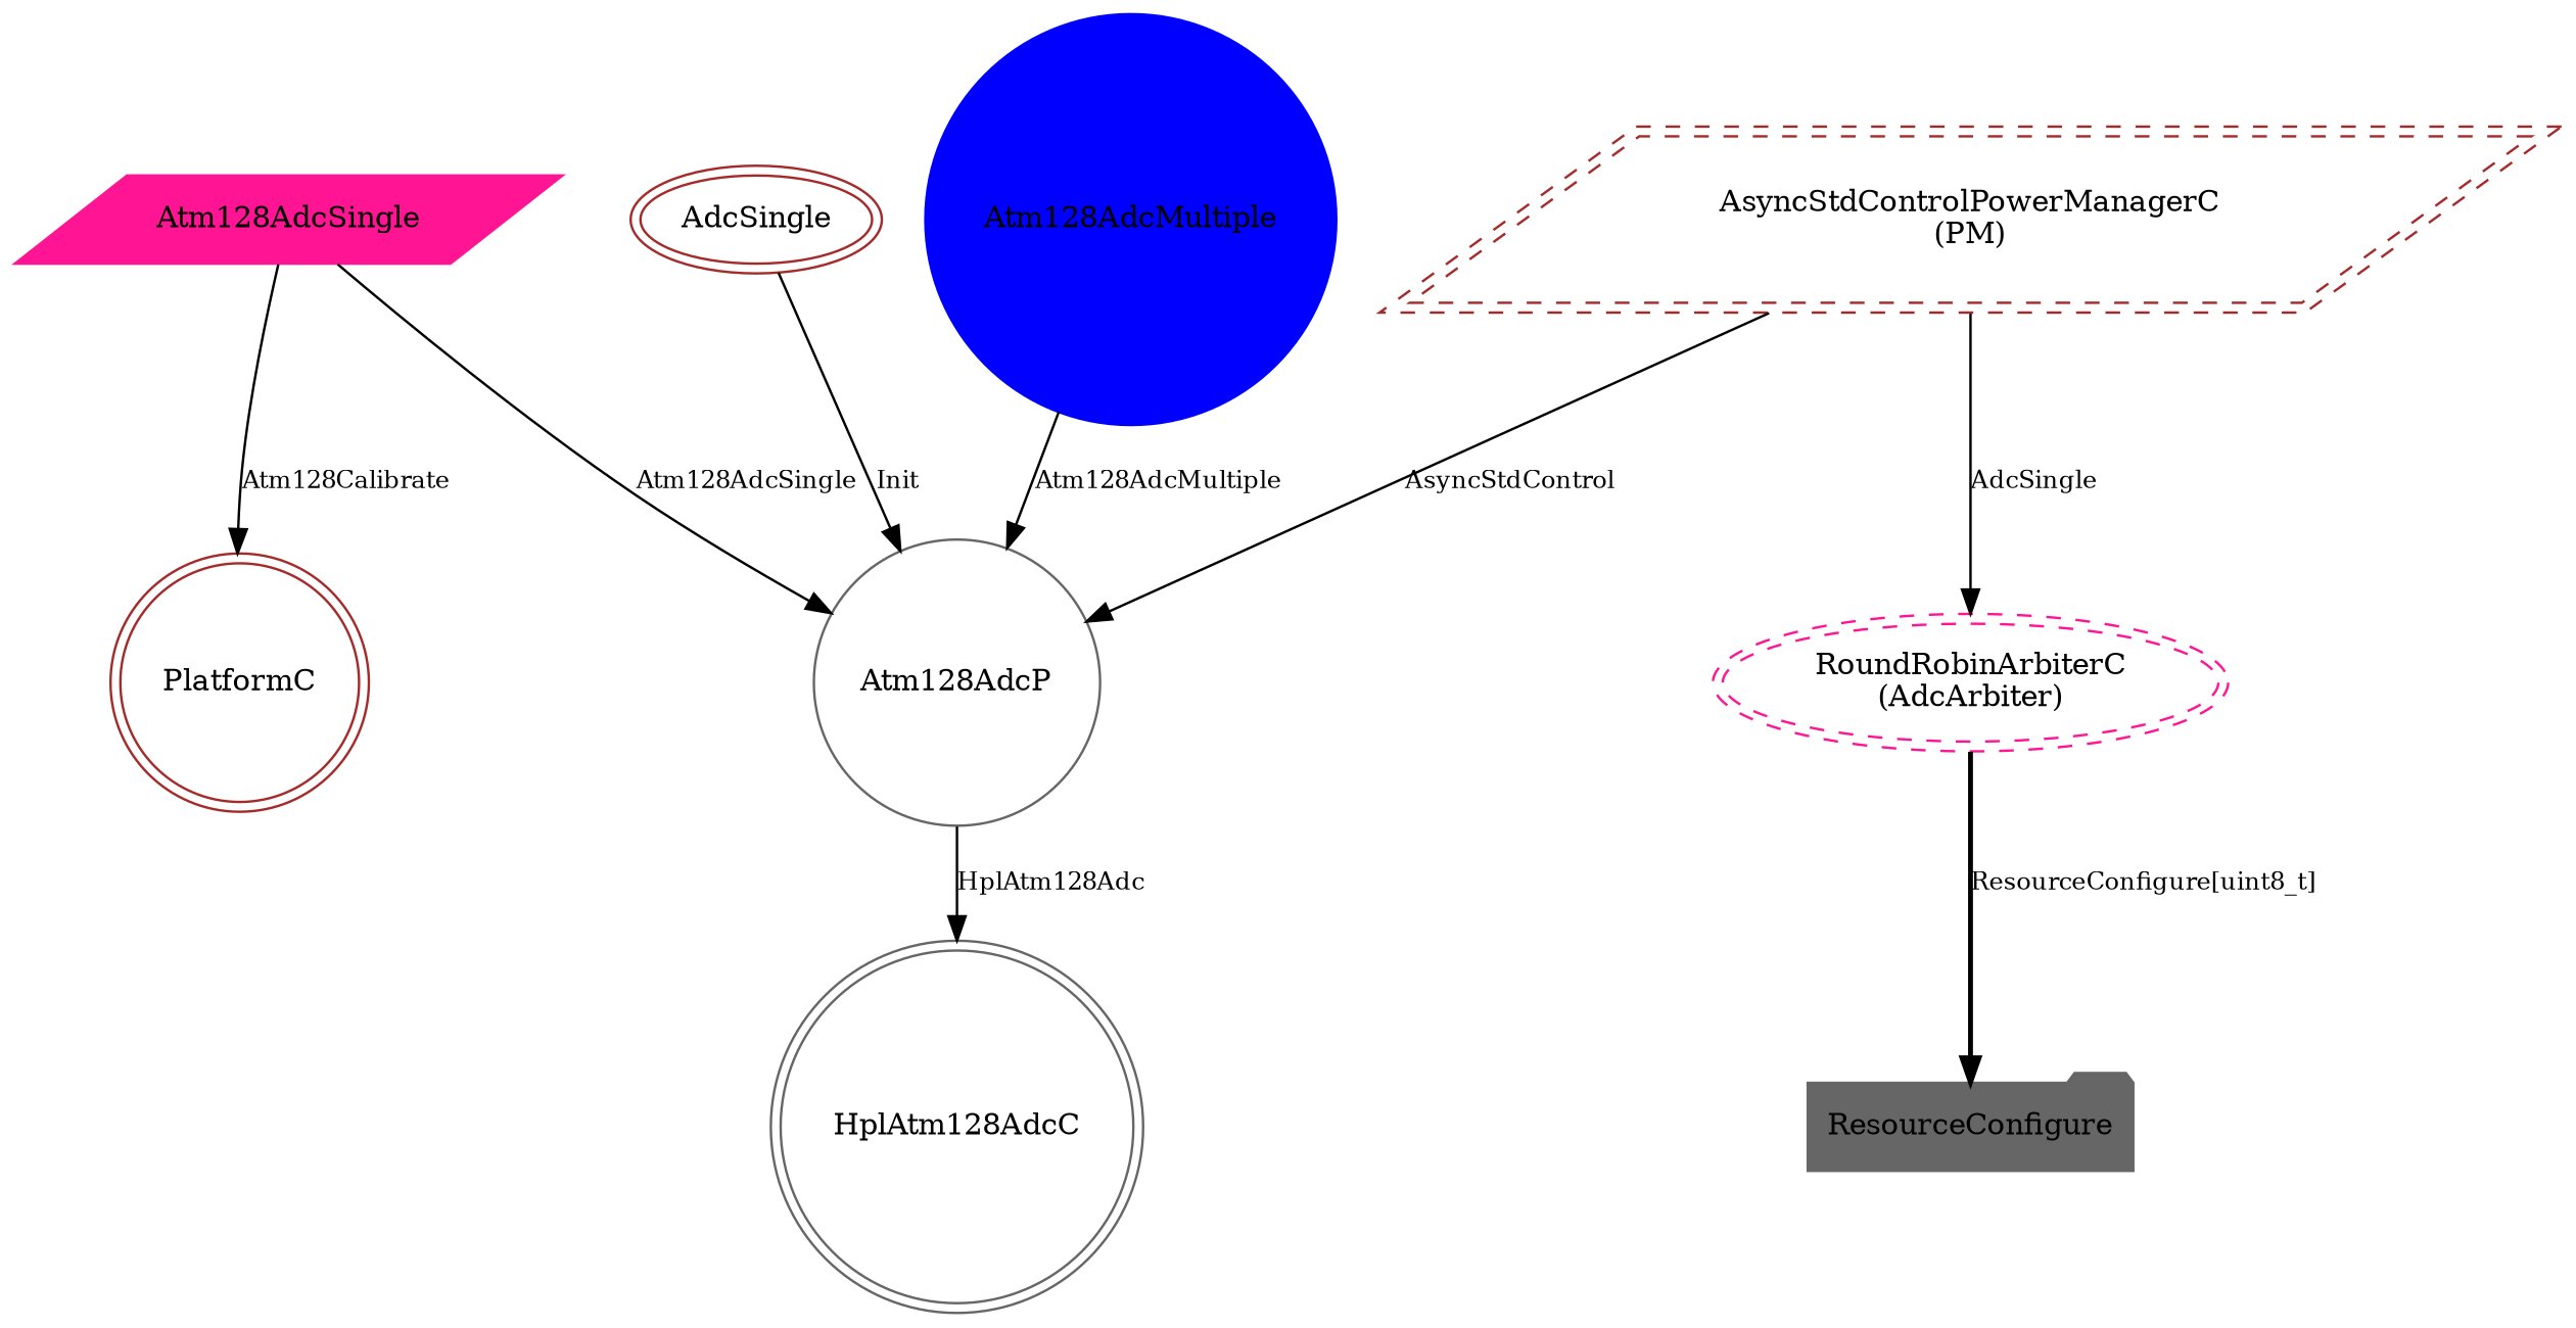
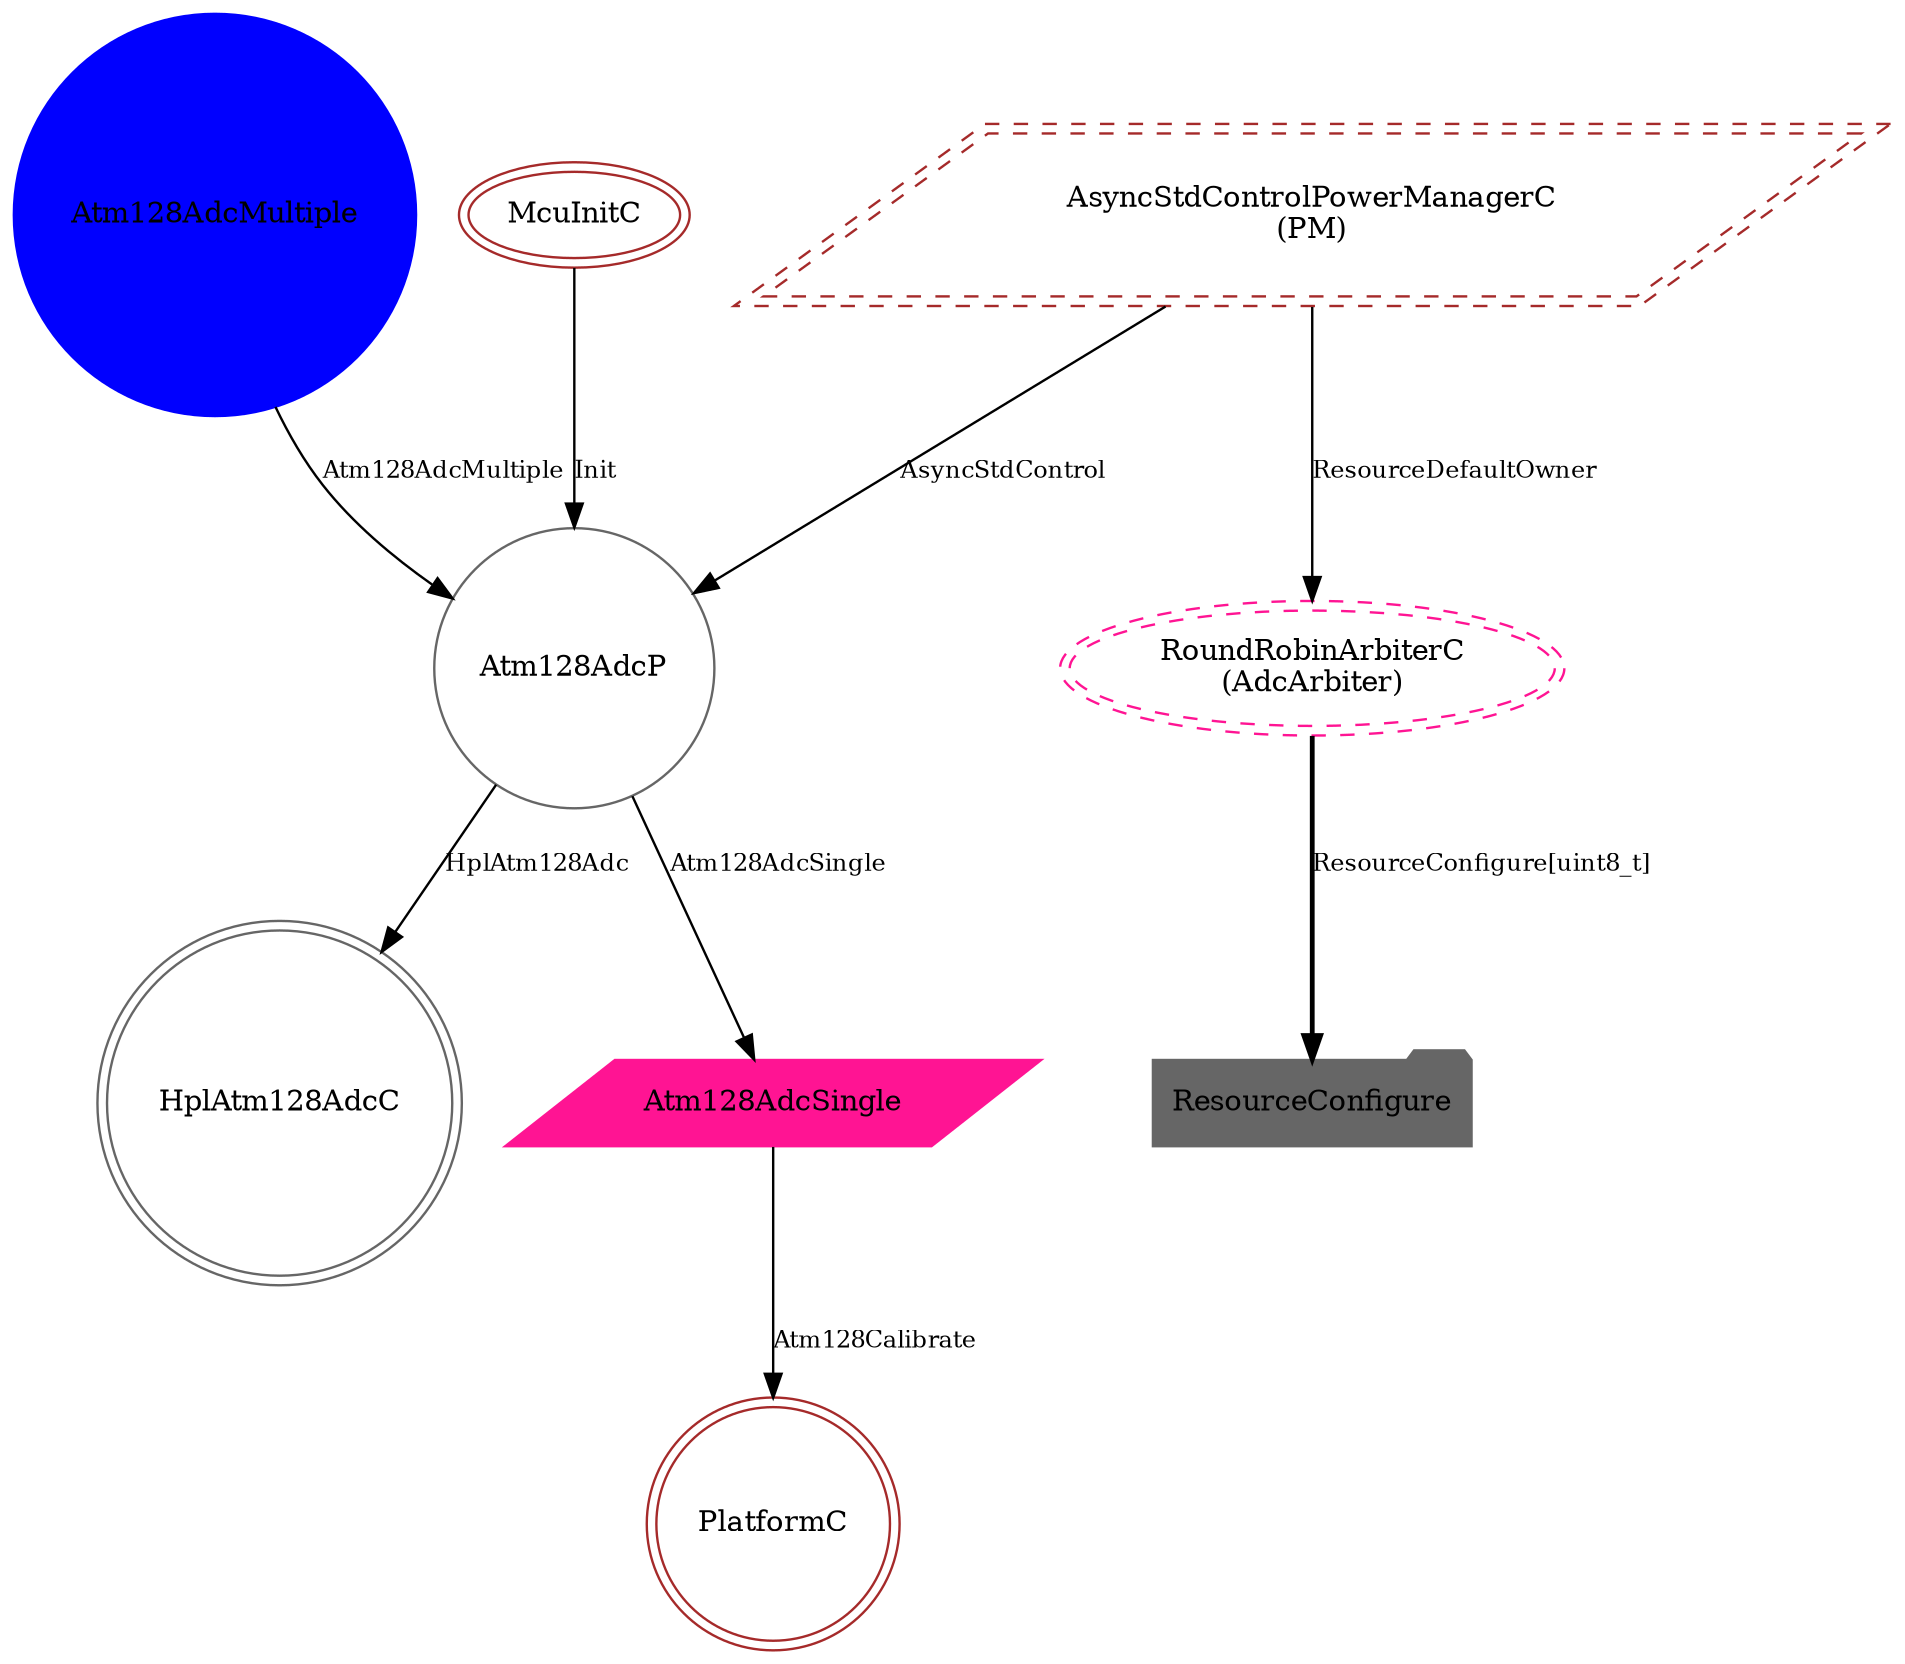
  digraph {
    node [color=gray40 fontsize=12 shape=circle peripheries=2]
    edge [fontsize=10]
    n1 [color=blue label=Atm128AdcMultiple style=filled peripheries=""]
    Atm128AdcP [peripheries=""]
    HplAtm128AdcC
    PlatformC [color=brown]
    n5 [color=deeppink label=Atm128AdcSingle shape=parallelogram style=filled peripheries=""]
    n6 [color=deeppink label="RoundRobinArbiterC\n(AdcArbiter)" shape=ellipse style=dashed]
    n7 [label=ResourceConfigure shape=folder style=filled peripheries=""]
-   McuInitC [color=brown shape=ellipse label=AdcSingle]
+   McuInitC [color=brown shape=ellipse]
    n9 [color=brown label="AsyncStdControlPowerManagerC\n(PM)" shape=parallelogram style=dashed]
    n1 -> Atm128AdcP [label=Atm128AdcMultiple]
    Atm128AdcP -> HplAtm128AdcC [label=HplAtm128Adc]
-   n5 -> Atm128AdcP [label=Atm128AdcSingle]
+   Atm128AdcP -> n5 [label=Atm128AdcSingle]
    n5 -> PlatformC [label=Atm128Calibrate]
    n6 -> n7 [label="ResourceConfigure[uint8_t]" style=bold]
    McuInitC -> Atm128AdcP [label=Init]
    n9 -> Atm128AdcP [label=AsyncStdControl]
-   n9 -> n6 [label=AdcSingle]
+   n9 -> n6 [label=ResourceDefaultOwner]
  }
